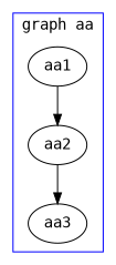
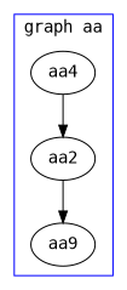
  digraph {
    fontname="DejaVu Sans Mono"
    node [fontname="DejaVu Sans Mono"]
    edge [fontname="DejaVu Sans Mono"]
-   aa1
+   aa1 [label=aa4]
    aa2
-   aa3
+   aa3 [label=aa9]
    subgraph cluster_1 {
      color=blue
      label="graph aa"
      aa1
      aa2
      aa3
    }
    aa1 -> aa2
    aa2 -> aa3
  }
